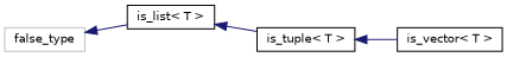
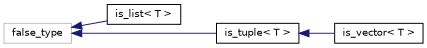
  digraph {
    rankdir=LR
    node [color=black fillcolor=white fontname=Helvetica fontsize=10 shape=record style=filled]
    edge [color=midnightblue dir=back fontname=Helvetica fontsize=10 labelfontname=Helvetica labelfontsize=10 style=solid]
    n1 [color=grey75 height=0.2 label=false_type width=0.4]
    n2 [height=0.2 label="is_list\< T \>" width=0.4]
    n3 [height=0.2 label="is_tuple\< T \>" width=0.4]
    n4 [height=0.2 label="is_vector\< T \>" width=0.4]
    n1 -> n2
-   n2 -> n3
+   n1 -> n3
    n3 -> n4
  }
